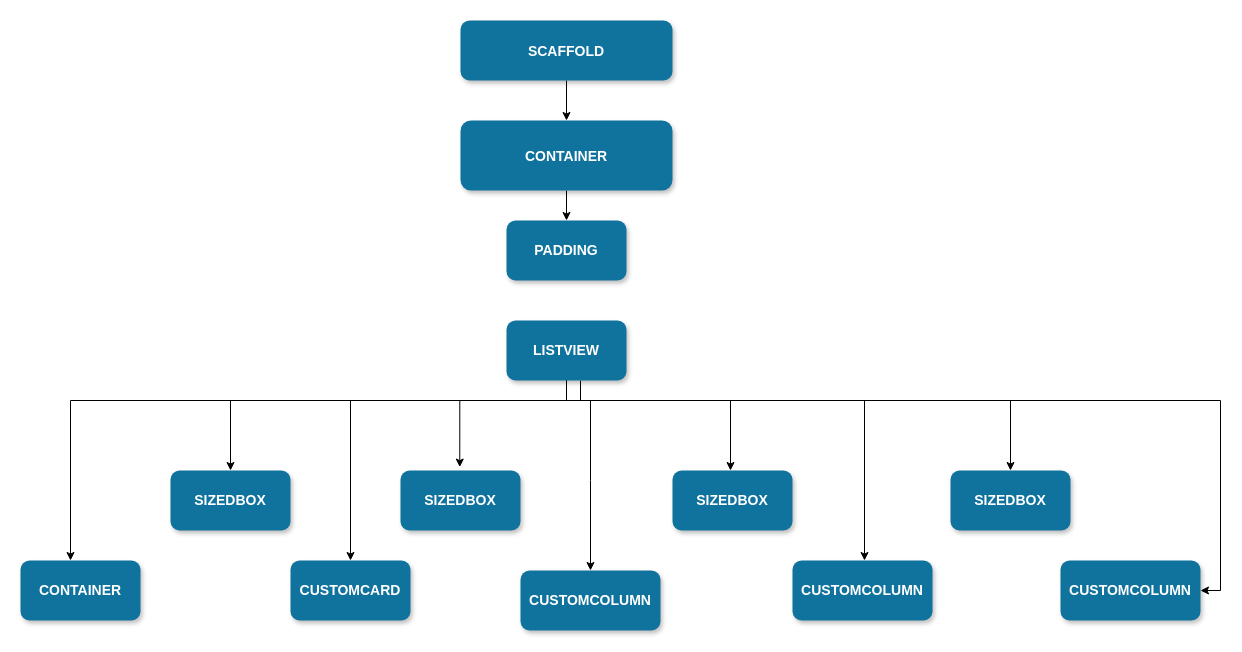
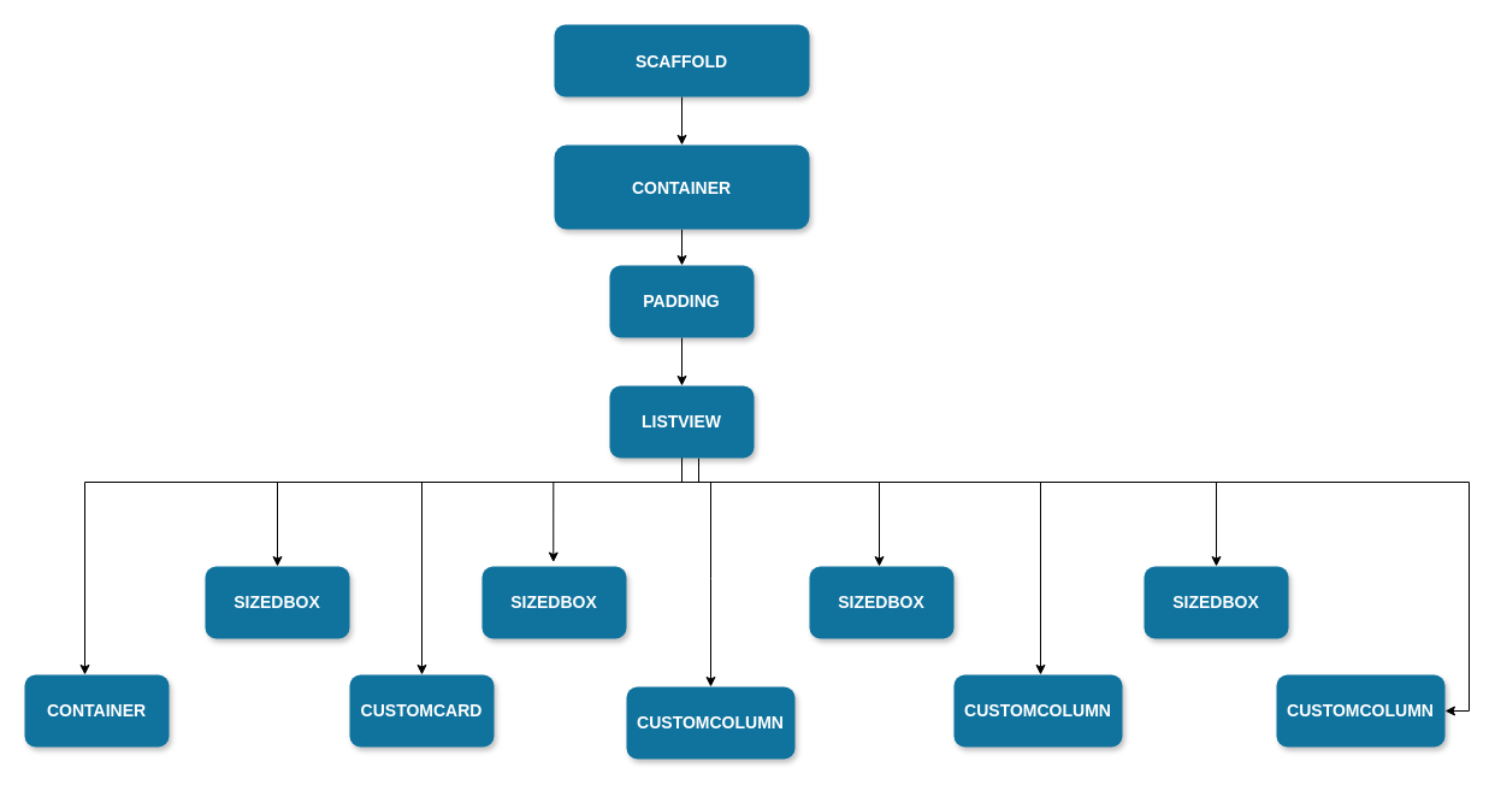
  <mxCell id="0" />
  <mxCell id="1" parent="0" />
  <mxCell id="2" value="" style="edgeStyle=orthogonalEdgeStyle;rounded=0;orthogonalLoop=1;jettySize=auto;html=1;" edge="1" parent="1" source="3" target="5"><mxGeometry relative="1" as="geometry" /></mxCell>
  <mxCell id="3" value="SCAFFOLD" style="rounded=1;fillColor=#10739E;strokeColor=none;shadow=1;gradientColor=none;fontStyle=1;fontColor=#FFFFFF;fontSize=14;" parent="1" vertex="1"><mxGeometry x="460" y="20" width="212" height="60" as="geometry" /></mxCell>
  <mxCell id="4" value="" style="edgeStyle=orthogonalEdgeStyle;rounded=0;orthogonalLoop=1;jettySize=auto;html=1;" edge="1" parent="1" source="5" target="7"><mxGeometry relative="1" as="geometry" /></mxCell>
  <mxCell id="5" value="CONTAINER" style="rounded=1;fillColor=#10739E;strokeColor=none;shadow=1;gradientColor=none;fontStyle=1;fontColor=#FFFFFF;fontSize=14;" parent="1" vertex="1"><mxGeometry x="460" y="120" width="212" height="70" as="geometry" /></mxCell>
+ <mxCell id="6" value="" style="edgeStyle=orthogonalEdgeStyle;rounded=0;orthogonalLoop=1;jettySize=auto;html=1;" edge="1" parent="1" source="7" target="15"><mxGeometry relative="1" as="geometry" /></mxCell>
  <mxCell id="7" value="PADDING" style="shape=process;whiteSpace=wrap;html=1;backgroundOutline=1;fontSize=14;fillColor=#10739E;strokeColor=none;fontColor=#FFFFFF;rounded=1;shadow=1;gradientColor=none;fontStyle=1;" vertex="1" parent="1"><mxGeometry x="506" y="220" width="120" height="60" as="geometry" /></mxCell>
  <mxCell id="8" value="" style="edgeStyle=orthogonalEdgeStyle;rounded=0;orthogonalLoop=1;jettySize=auto;html=1;" edge="1" parent="1" source="15" target="16"><mxGeometry relative="1" as="geometry"><Array as="points"><mxPoint x="566" y="400" /><mxPoint x="70" y="400" /></Array></mxGeometry></mxCell>
  <mxCell id="9" value="" style="edgeStyle=orthogonalEdgeStyle;rounded=0;orthogonalLoop=1;jettySize=auto;html=1;" edge="1" parent="1" source="15" target="17"><mxGeometry relative="1" as="geometry"><Array as="points"><mxPoint x="566" y="400" /><mxPoint x="230" y="400" /></Array></mxGeometry></mxCell>
  <mxCell id="10" value="" style="edgeStyle=orthogonalEdgeStyle;rounded=0;orthogonalLoop=1;jettySize=auto;html=1;entryX=0.494;entryY=-0.057;entryDx=0;entryDy=0;entryPerimeter=0;" edge="1" parent="1" target="19"><mxGeometry relative="1" as="geometry"><mxPoint x="566" y="350" as="sourcePoint" /><mxPoint x="460" y="440" as="targetPoint" /><Array as="points"><mxPoint x="566" y="400" /><mxPoint x="459" y="400" /></Array></mxGeometry></mxCell>
  <mxCell id="11" value="" style="edgeStyle=orthogonalEdgeStyle;rounded=0;orthogonalLoop=1;jettySize=auto;html=1;" edge="1" parent="1" source="15" target="23"><mxGeometry relative="1" as="geometry"><Array as="points"><mxPoint x="566" y="400" /><mxPoint x="730" y="400" /></Array></mxGeometry></mxCell>
  <mxCell id="12" value="" style="edgeStyle=orthogonalEdgeStyle;rounded=0;orthogonalLoop=1;jettySize=auto;html=1;" edge="1" parent="1"><mxGeometry relative="1" as="geometry"><mxPoint x="580" y="380" as="sourcePoint" /><mxPoint x="864" y="560" as="targetPoint" /><Array as="points"><mxPoint x="580" y="400" /><mxPoint x="864" y="400" /></Array></mxGeometry></mxCell>
  <mxCell id="13" value="" style="edgeStyle=orthogonalEdgeStyle;rounded=0;orthogonalLoop=1;jettySize=auto;html=1;" edge="1" parent="1" source="15" target="26"><mxGeometry relative="1" as="geometry"><Array as="points"><mxPoint x="566" y="400" /><mxPoint x="1010" y="400" /></Array></mxGeometry></mxCell>
  <mxCell id="14" value="" style="edgeStyle=orthogonalEdgeStyle;rounded=0;orthogonalLoop=1;jettySize=auto;html=1;" edge="1" parent="1" source="15" target="27"><mxGeometry relative="1" as="geometry"><Array as="points"><mxPoint x="566" y="400" /><mxPoint x="1220" y="400" /></Array></mxGeometry></mxCell>
  <mxCell id="15" value="LISTVIEW" style="shape=process;whiteSpace=wrap;html=1;backgroundOutline=1;fontSize=14;fillColor=#10739E;strokeColor=none;fontColor=#FFFFFF;rounded=1;shadow=1;gradientColor=none;fontStyle=1;" vertex="1" parent="1"><mxGeometry x="506" y="320" width="120" height="60" as="geometry" /></mxCell>
  <mxCell id="16" value="CONTAINER" style="shape=process;whiteSpace=wrap;html=1;backgroundOutline=1;fontSize=14;fillColor=#10739E;strokeColor=none;fontColor=#FFFFFF;rounded=1;shadow=1;gradientColor=none;fontStyle=1;" vertex="1" parent="1"><mxGeometry x="20" y="560" width="120" height="60" as="geometry" /></mxCell>
  <mxCell id="17" value="SIZEDBOX" style="shape=process;whiteSpace=wrap;html=1;backgroundOutline=1;fontSize=14;fillColor=#10739E;strokeColor=none;fontColor=#FFFFFF;rounded=1;shadow=1;gradientColor=none;fontStyle=1;" vertex="1" parent="1"><mxGeometry x="170" y="470" width="120" height="60" as="geometry" /></mxCell>
  <mxCell id="18" value="CUSTOMCARD" style="shape=process;whiteSpace=wrap;html=1;backgroundOutline=1;fontSize=14;fillColor=#10739E;strokeColor=none;fontColor=#FFFFFF;rounded=1;shadow=1;gradientColor=none;fontStyle=1;" vertex="1" parent="1"><mxGeometry x="290" y="560" width="120" height="60" as="geometry" /></mxCell>
  <mxCell id="19" value="SIZEDBOX" style="shape=process;whiteSpace=wrap;html=1;backgroundOutline=1;fontSize=14;fillColor=#10739E;strokeColor=none;fontColor=#FFFFFF;rounded=1;shadow=1;gradientColor=none;fontStyle=1;" vertex="1" parent="1"><mxGeometry x="400" y="470" width="120" height="60" as="geometry" /></mxCell>
  <mxCell id="20" value="CUSTOMCOLUMN" style="shape=process;whiteSpace=wrap;html=1;backgroundOutline=1;fontSize=14;fillColor=#10739E;strokeColor=none;fontColor=#FFFFFF;rounded=1;shadow=1;gradientColor=none;fontStyle=1;" vertex="1" parent="1"><mxGeometry x="520" y="570" width="140" height="60" as="geometry" /></mxCell>
  <mxCell id="21" value="" style="endArrow=none;html=1;rounded=0;" edge="1" parent="1"><mxGeometry width="50" height="50" relative="1" as="geometry"><mxPoint x="640" y="400" as="sourcePoint" /><mxPoint x="770" y="400" as="targetPoint" /></mxGeometry></mxCell>
  <mxCell id="22" value="" style="endArrow=classic;html=1;rounded=0;entryX=0.5;entryY=0;entryDx=0;entryDy=0;" edge="1" parent="1" target="20"><mxGeometry width="50" height="50" relative="1" as="geometry"><mxPoint x="590" y="400" as="sourcePoint" /><mxPoint x="820" y="350" as="targetPoint" /><Array as="points"><mxPoint x="590" y="480" /></Array></mxGeometry></mxCell>
  <mxCell id="23" value="SIZEDBOX" style="shape=process;whiteSpace=wrap;html=1;backgroundOutline=1;fontSize=14;fillColor=#10739E;strokeColor=none;fontColor=#FFFFFF;rounded=1;shadow=1;gradientColor=none;fontStyle=1;" vertex="1" parent="1"><mxGeometry x="672" y="470" width="120" height="60" as="geometry" /></mxCell>
  <mxCell id="24" value="CUSTOMCOLUMN" style="shape=process;whiteSpace=wrap;html=1;backgroundOutline=1;fontSize=14;fillColor=#10739E;strokeColor=none;fontColor=#FFFFFF;rounded=1;shadow=1;gradientColor=none;fontStyle=1;" vertex="1" parent="1"><mxGeometry x="792" y="560" width="140" height="60" as="geometry" /></mxCell>
  <mxCell id="25" value="" style="endArrow=classic;html=1;rounded=0;" edge="1" parent="1" target="18"><mxGeometry width="50" height="50" relative="1" as="geometry"><mxPoint x="350" y="400" as="sourcePoint" /><mxPoint x="480" y="350" as="targetPoint" /><Array as="points" /></mxGeometry></mxCell>
  <mxCell id="26" value="SIZEDBOX" style="shape=process;whiteSpace=wrap;html=1;backgroundOutline=1;fontSize=14;fillColor=#10739E;strokeColor=none;fontColor=#FFFFFF;rounded=1;shadow=1;gradientColor=none;fontStyle=1;" vertex="1" parent="1"><mxGeometry x="950" y="470" width="120" height="60" as="geometry" /></mxCell>
  <mxCell id="27" value="CUSTOMCOLUMN" style="shape=process;whiteSpace=wrap;html=1;backgroundOutline=1;fontSize=14;fillColor=#10739E;strokeColor=none;fontColor=#FFFFFF;rounded=1;shadow=1;gradientColor=none;fontStyle=1;" vertex="1" parent="1"><mxGeometry x="1060" y="560" width="140" height="60" as="geometry" /></mxCell>
